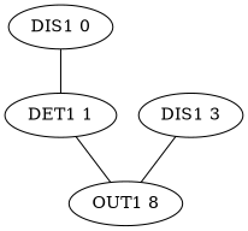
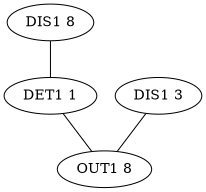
  graph {
-   n1 [label="DIS1 0"]
+   n1 [label="DIS1 8"]
    n2 [label="DET1 1"]
    n3 [label="OUT1 8"]
    n4 [label="DIS1 3"]
    n1 -- n2
    n2 -- n3
    n4 -- n3
  }
